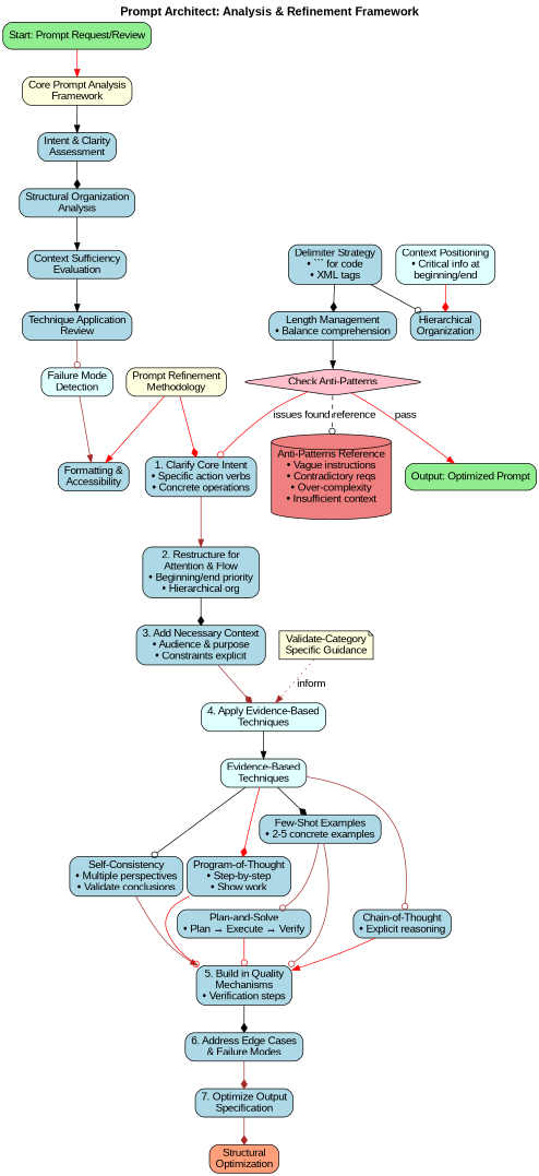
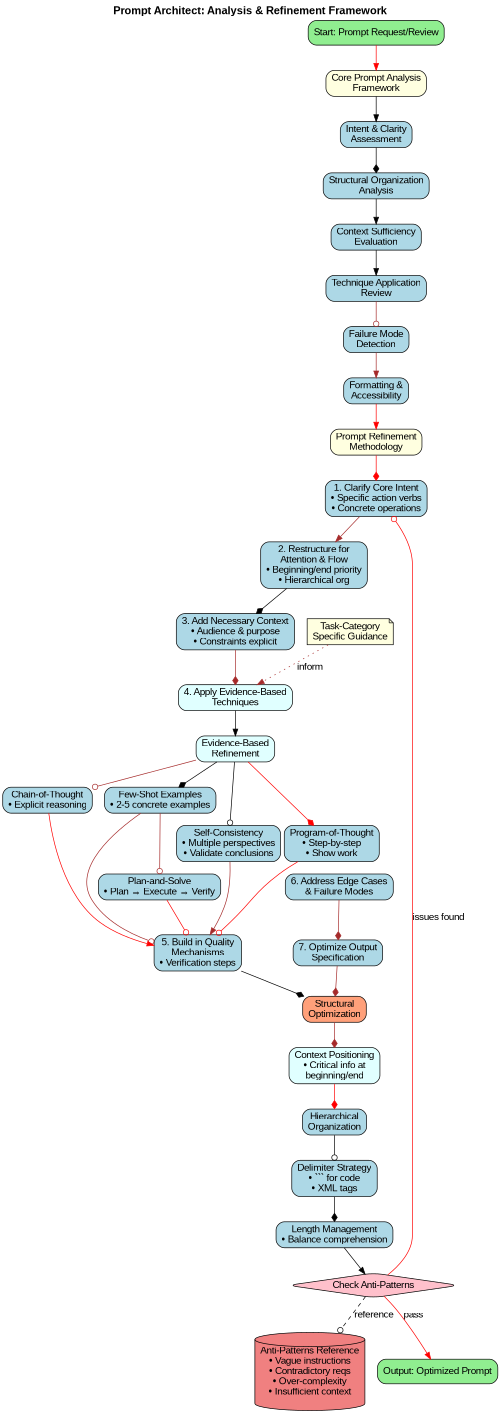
  digraph {
    fontname="Arial Bold"
    fontsize=16
    label="Prompt Architect: Analysis & Refinement Framework"
    labelloc=t
    rankdir=TB
    node [fillcolor=lightblue fontname=Arial shape=box style="rounded,filled"]
    edge [arrowhead=normal color=black fontname=Arial]
    n1 [fillcolor=lightgreen label="Start: Prompt Request/Review"]
    n2 [fillcolor=lightyellow label="Core Prompt Analysis\nFramework"]
    n3 [label="Intent & Clarity\nAssessment"]
    n4 [label="Structural Organization\nAnalysis"]
    n5 [label="Context Sufficiency\nEvaluation"]
    n6 [label="Technique Application\nReview"]
-   n7 [fillcolor=lightcyan label="Failure Mode\nDetection"]
+   n7 [label="Failure Mode\nDetection"]
    n8 [label="Formatting &\nAccessibility"]
    n9 [fillcolor=lightyellow label="Prompt Refinement\nMethodology"]
    n10 [label="1. Clarify Core Intent\n• Specific action verbs\n• Concrete operations"]
    n11 [label="2. Restructure for\nAttention & Flow\n• Beginning/end priority\n• Hierarchical org"]
    n12 [label="3. Add Necessary Context\n• Audience & purpose\n• Constraints explicit"]
    n13 [fillcolor=lightcyan label="4. Apply Evidence-Based\nTechniques"]
-   n14 [fillcolor=lightcyan label="Evidence-Based\nTechniques"]
+   n14 [fillcolor=lightcyan label="Evidence-Based\nRefinement"]
    n15 [label="Self-Consistency\n• Multiple perspectives\n• Validate conclusions"]
    n16 [label="Program-of-Thought\n• Step-by-step\n• Show work"]
    n17 [label="Few-Shot Examples\n• 2-5 concrete examples"]
    n18 [label="Chain-of-Thought\n• Explicit reasoning"]
    n19 [label="5. Build in Quality\nMechanisms\n• Verification steps"]
    n20 [label="6. Address Edge Cases\n& Failure Modes"]
    n21 [label="7. Optimize Output\nSpecification"]
    n22 [fillcolor=lightsalmon label="Structural\nOptimization"]
    n23 [fillcolor=lightcyan label="Context Positioning\n• Critical info at\nbeginning/end"]
    n24 [label="Plan-and-Solve\n• Plan → Execute → Verify"]
    n25 [label="Hierarchical\nOrganization"]
    n26 [label="Delimiter Strategy\n• ``` for code\n• XML tags"]
    n27 [label="Length Management\n• Balance comprehension"]
    n28 [fillcolor=pink label="Check Anti-Patterns" shape=diamond]
    n29 [fillcolor=lightcoral label="Anti-Patterns Reference\n• Vague instructions\n• Contradictory reqs\n• Over-complexity\n• Insufficient context" shape=cylinder]
    n30 [fillcolor=lightgreen label="Output: Optimized Prompt"]
-   n31 [fillcolor=lightyellow label="Validate-Category\nSpecific Guidance" shape=note]
+   n31 [fillcolor=lightyellow label="Task-Category\nSpecific Guidance" shape=note]
    n1 -> n2 [color=red]
    n2 -> n3
    n3 -> n4 [arrowhead=diamond]
    n4 -> n5
    n5 -> n6
    n6 -> n7 [arrowhead=odot color=brown]
    n7 -> n8 [color=brown]
-   n9 -> n8 [color=red]
+   n8 -> n9 [color=red]
    n9 -> n10 [arrowhead=diamond color=red]
    n10 -> n11 [color=brown]
    n11 -> n12 [arrowhead=diamond]
    n12 -> n13 [arrowhead=diamond color=brown]
    n13 -> n14
    n14 -> n15 [arrowhead=odot]
    n14 -> n16 [arrowhead=diamond color=red]
    n14 -> n17 [arrowhead=diamond]
    n14 -> n18 [arrowhead=odot color=brown]
    n15 -> n19 [color=brown]
    n16 -> n19 [arrowhead=odot color=red]
    n17 -> n19 [arrowhead=odot color=brown]
    n17 -> n24 [arrowhead=odot color=brown]
    n18 -> n19 [color=red]
-   n19 -> n20 [arrowhead=diamond]
+   n19 -> n22 [arrowhead=diamond]
    n20 -> n21 [arrowhead=diamond color=brown]
    n21 -> n22 [arrowhead=diamond color=brown]
+   n22 -> n23 [arrowhead=diamond color=brown]
    n23 -> n25 [arrowhead=diamond color=red]
    n24 -> n19 [arrowhead=odot color=red]
-   n26 -> n25 [arrowhead=odot]
+   n25 -> n26 [arrowhead=odot]
    n26 -> n27 [arrowhead=diamond]
    n27 -> n28
    n28 -> n10 [arrowhead=odot color=red label="issues found"]
    n28 -> n29 [arrowhead=odot label=reference style=dashed]
    n28 -> n30 [color=red label=pass]
    n31 -> n13 [color=brown label=inform style=dotted]
  }
